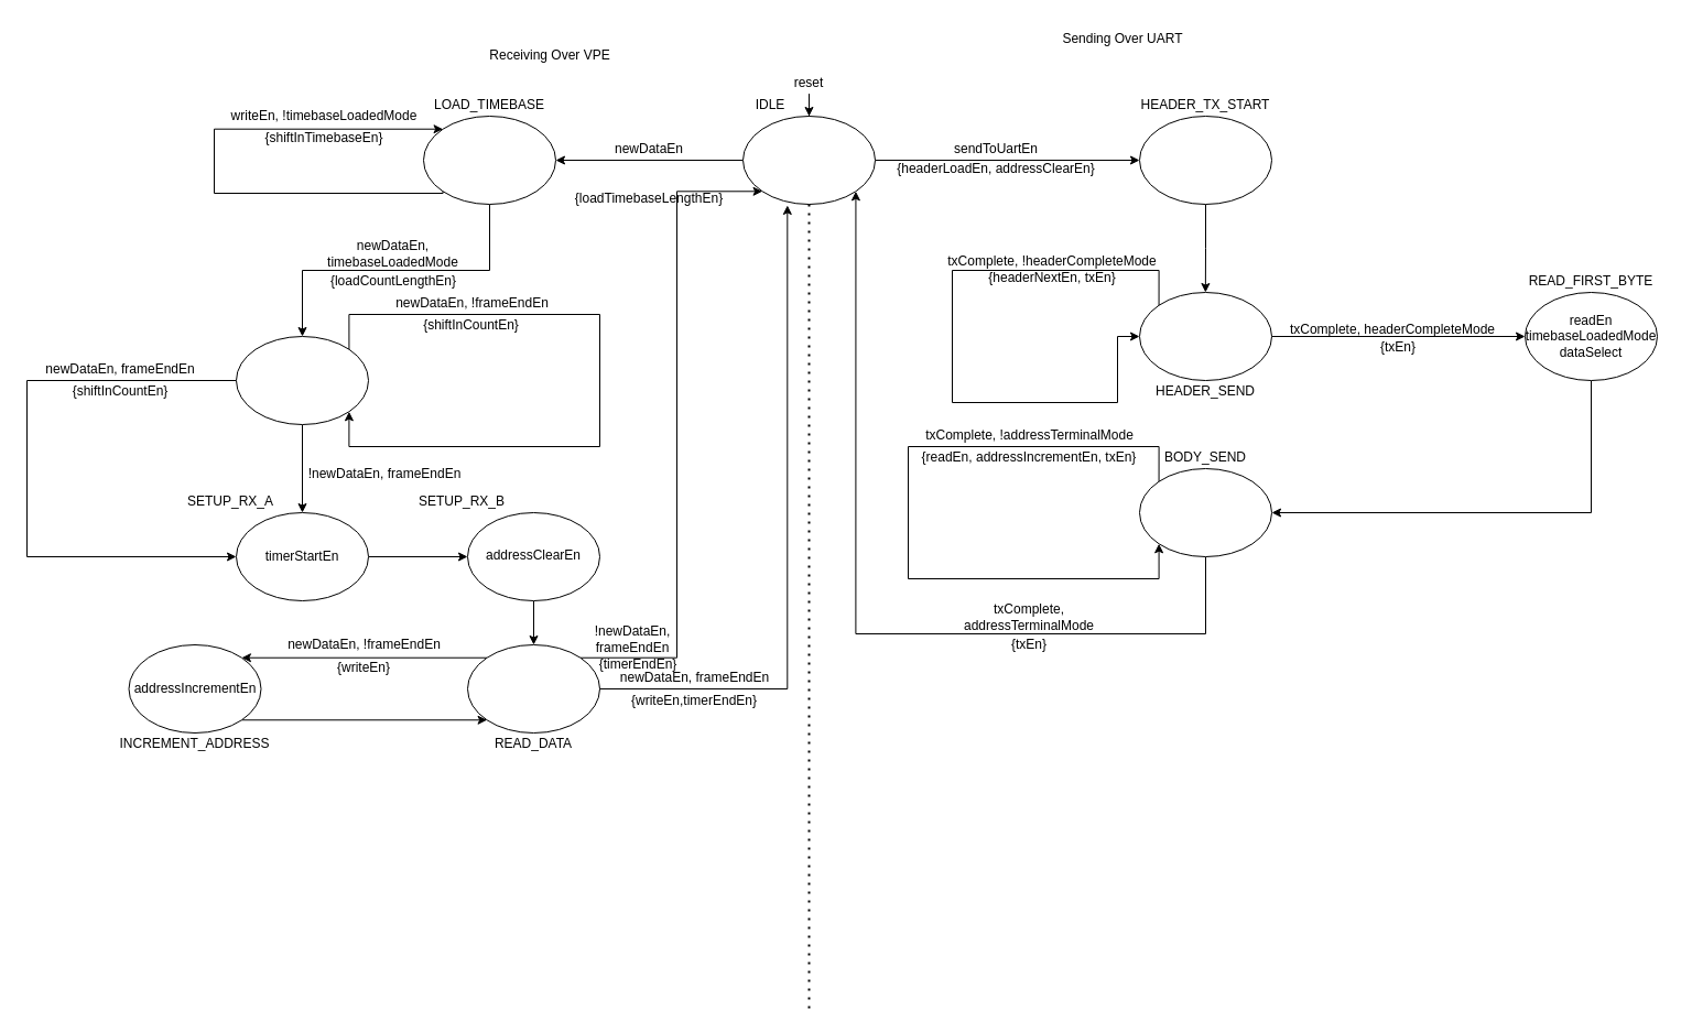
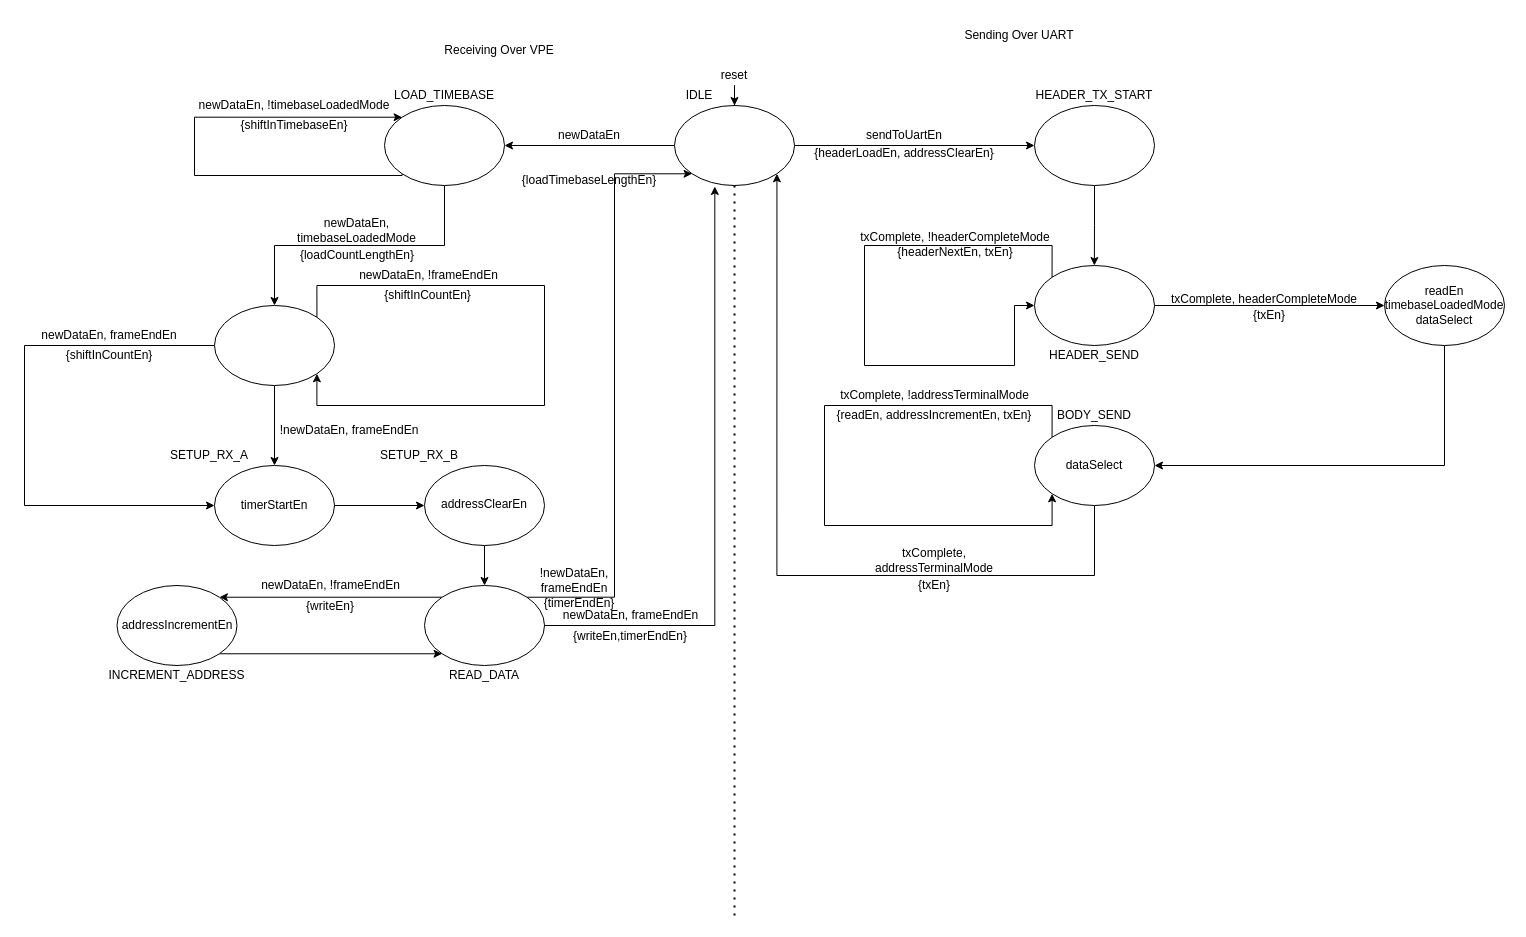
  <mxCell id="0" />
  <mxCell id="1" parent="0" />
  <mxCell id="2" style="edgeStyle=orthogonalEdgeStyle;rounded=0;orthogonalLoop=1;jettySize=auto;html=1;" edge="1" parent="1" source="4" target="11"><mxGeometry relative="1" as="geometry" /></mxCell>
  <mxCell id="3" style="edgeStyle=orthogonalEdgeStyle;rounded=0;orthogonalLoop=1;jettySize=auto;html=1;entryX=0;entryY=0.5;entryDx=0;entryDy=0;" edge="1" parent="1" source="4" target="54"><mxGeometry relative="1" as="geometry" /></mxCell>
  <mxCell id="4" value="" style="ellipse;whiteSpace=wrap;html=1;" vertex="1" parent="1"><mxGeometry x="674" y="105" width="120" height="80" as="geometry" /></mxCell>
  <mxCell id="5" value="" style="edgeStyle=orthogonalEdgeStyle;rounded=0;orthogonalLoop=1;jettySize=auto;html=1;" edge="1" parent="1" source="6" target="4"><mxGeometry relative="1" as="geometry" /></mxCell>
  <mxCell id="6" value="reset" style="text;html=1;align=center;verticalAlign=middle;whiteSpace=wrap;rounded=0;" vertex="1" parent="1"><mxGeometry x="714" width="40" height="20" as="geometry" y="65" /></mxCell>
  <mxCell id="7" value="" style="endArrow=none;dashed=1;html=1;dashPattern=1 3;strokeWidth=2;rounded=0;" edge="1" parent="1"><mxGeometry width="50" height="50" relative="1" as="geometry"><mxPoint x="734" y="915" as="sourcePoint" /><mxPoint x="734" y="185" as="targetPoint" /></mxGeometry></mxCell>
  <mxCell id="8" value="IDLE" style="text;html=1;align=center;verticalAlign=middle;whiteSpace=wrap;rounded=0;" vertex="1" parent="1"><mxGeometry x="684" y="85" width="30" height="20" as="geometry" /></mxCell>
  <mxCell id="9" value="Receiving Over VPE" style="text;html=1;align=center;verticalAlign=middle;whiteSpace=wrap;rounded=0;" vertex="1" parent="1"><mxGeometry x="439" y="35" width="120" height="30" as="geometry" /></mxCell>
  <mxCell id="10" style="edgeStyle=orthogonalEdgeStyle;rounded=0;orthogonalLoop=1;jettySize=auto;html=1;exitX=0.5;exitY=1;exitDx=0;exitDy=0;entryX=0.5;entryY=0;entryDx=0;entryDy=0;" edge="1" parent="1" source="11" target="20"><mxGeometry relative="1" as="geometry" /></mxCell>
  <mxCell id="11" value="" style="ellipse;whiteSpace=wrap;html=1;" vertex="1" parent="1"><mxGeometry x="384" y="105" width="120" height="80" as="geometry" /></mxCell>
  <mxCell id="12" value="newDataEn" style="text;html=1;align=center;verticalAlign=middle;whiteSpace=wrap;rounded=0;" vertex="1" parent="1"><mxGeometry x="559" y="125" width="60" height="20" as="geometry" /></mxCell>
  <mxCell id="13" value="{loadTimebaseLengthEn}" style="text;html=1;align=center;verticalAlign=middle;whiteSpace=wrap;rounded=0;" vertex="1" parent="1"><mxGeometry x="514" y="170" width="150" height="20" as="geometry" /></mxCell>
  <mxCell id="14" value="LOAD_TIMEBASE" style="text;html=1;align=center;verticalAlign=middle;whiteSpace=wrap;rounded=0;" vertex="1" parent="1"><mxGeometry x="394" y="85" width="100" height="20" as="geometry" /></mxCell>
  <mxCell id="15" style="edgeStyle=orthogonalEdgeStyle;rounded=0;orthogonalLoop=1;jettySize=auto;html=1;exitX=0;exitY=1;exitDx=0;exitDy=0;entryX=0;entryY=0;entryDx=0;entryDy=0;" edge="1" parent="1" source="11" target="11"><mxGeometry relative="1" as="geometry"><Array as="points"><mxPoint x="402" y="175" /><mxPoint x="194" y="175" /><mxPoint x="194" y="117" /></Array></mxGeometry></mxCell>
- <mxCell id="16" value="writeEn, !timebaseLoadedMode" style="text;html=1;align=center;verticalAlign=middle;whiteSpace=wrap;rounded=0;" vertex="1" parent="1"><mxGeometry x="194" y="95" width="200" height="20" as="geometry" /></mxCell>
+ <mxCell id="16" value="newDataEn, !timebaseLoadedMode" style="text;html=1;align=center;verticalAlign=middle;whiteSpace=wrap;rounded=0;" vertex="1" parent="1"><mxGeometry x="194" y="95" width="200" height="20" as="geometry" /></mxCell>
  <mxCell id="17" value="{shiftInTimebaseEn}" style="text;html=1;align=center;verticalAlign=middle;whiteSpace=wrap;rounded=0;" vertex="1" parent="1"><mxGeometry x="239" y="115" width="110" height="20" as="geometry" /></mxCell>
  <mxCell id="18" style="edgeStyle=orthogonalEdgeStyle;rounded=0;orthogonalLoop=1;jettySize=auto;html=1;exitX=0;exitY=0.5;exitDx=0;exitDy=0;entryX=0;entryY=0.5;entryDx=0;entryDy=0;" edge="1" parent="1" source="20" target="27"><mxGeometry relative="1" as="geometry"><Array as="points"><mxPoint x="24" y="345" /><mxPoint x="24" y="505" /></Array></mxGeometry></mxCell>
  <mxCell id="19" style="edgeStyle=orthogonalEdgeStyle;rounded=0;orthogonalLoop=1;jettySize=auto;html=1;exitX=0.5;exitY=1;exitDx=0;exitDy=0;entryX=0.5;entryY=0;entryDx=0;entryDy=0;" edge="1" parent="1" source="20" target="27"><mxGeometry relative="1" as="geometry" /></mxCell>
  <mxCell id="20" value="" style="ellipse;whiteSpace=wrap;html=1;" vertex="1" parent="1"><mxGeometry x="214" y="305" width="120" height="80" as="geometry" /></mxCell>
  <mxCell id="21" value="newDataEn, timebaseLoadedMode" style="text;html=1;align=center;verticalAlign=middle;whiteSpace=wrap;rounded=0;" vertex="1" parent="1"><mxGeometry x="294" y="215" width="125" height="30" as="geometry" /></mxCell>
  <mxCell id="22" value="{loadCountLengthEn}" style="text;html=1;align=center;verticalAlign=middle;whiteSpace=wrap;rounded=0;" vertex="1" parent="1"><mxGeometry x="296.5" y="245" width="120" height="20" as="geometry" /></mxCell>
  <mxCell id="23" value="newDataEn, !frameEndEn" style="text;html=1;align=center;verticalAlign=middle;whiteSpace=wrap;rounded=0;" vertex="1" parent="1"><mxGeometry x="351.5" y="265" width="152.5" height="20" as="geometry" /></mxCell>
  <mxCell id="24" style="edgeStyle=orthogonalEdgeStyle;rounded=0;orthogonalLoop=1;jettySize=auto;html=1;exitX=1;exitY=0;exitDx=0;exitDy=0;entryX=1;entryY=1;entryDx=0;entryDy=0;" edge="1" parent="1" source="20" target="20"><mxGeometry relative="1" as="geometry"><Array as="points"><mxPoint x="316" y="285" /><mxPoint x="544" y="285" /><mxPoint x="544" y="405" /><mxPoint x="316" y="405" /></Array></mxGeometry></mxCell>
  <mxCell id="25" value="{shiftInCountEn}" style="text;html=1;align=center;verticalAlign=middle;whiteSpace=wrap;rounded=0;" vertex="1" parent="1"><mxGeometry x="375.25" y="285" width="105" height="20" as="geometry" /></mxCell>
  <mxCell id="26" style="edgeStyle=orthogonalEdgeStyle;rounded=0;orthogonalLoop=1;jettySize=auto;html=1;exitX=1;exitY=0.5;exitDx=0;exitDy=0;entryX=0;entryY=0.5;entryDx=0;entryDy=0;" edge="1" parent="1" source="27" target="34"><mxGeometry relative="1" as="geometry" /></mxCell>
  <mxCell id="27" value="" style="ellipse;whiteSpace=wrap;html=1;" vertex="1" parent="1"><mxGeometry x="214" y="465" width="120" height="80" as="geometry" /></mxCell>
  <mxCell id="28" value="!newDataEn, frameEndEn" style="text;html=1;align=center;verticalAlign=middle;whiteSpace=wrap;rounded=0;" vertex="1" parent="1"><mxGeometry x="274" y="415" width="150" height="30" as="geometry" /></mxCell>
  <mxCell id="29" value="newDataEn, frameEndEn" style="text;html=1;align=center;verticalAlign=middle;whiteSpace=wrap;rounded=0;" vertex="1" parent="1"><mxGeometry x="34" y="325" width="150" height="20" as="geometry" /></mxCell>
  <mxCell id="30" value="{shiftInCountEn}" style="text;html=1;align=center;verticalAlign=middle;whiteSpace=wrap;rounded=0;" vertex="1" parent="1"><mxGeometry x="20.25" y="345" width="177.5" height="20" as="geometry" /></mxCell>
  <mxCell id="31" value="SETUP_RX_A" style="text;html=1;align=center;verticalAlign=middle;whiteSpace=wrap;rounded=0;" vertex="1" parent="1"><mxGeometry x="174" y="445" width="70" height="20" as="geometry" /></mxCell>
  <mxCell id="32" value="timerStartEn" style="text;html=1;align=center;verticalAlign=middle;whiteSpace=wrap;rounded=0;" vertex="1" parent="1"><mxGeometry x="239" y="495" width="70" height="20" as="geometry" /></mxCell>
  <mxCell id="33" style="edgeStyle=orthogonalEdgeStyle;rounded=0;orthogonalLoop=1;jettySize=auto;html=1;exitX=0.5;exitY=1;exitDx=0;exitDy=0;entryX=0.5;entryY=0;entryDx=0;entryDy=0;" edge="1" parent="1" source="34" target="39"><mxGeometry relative="1" as="geometry" /></mxCell>
  <mxCell id="34" value="" style="ellipse;whiteSpace=wrap;html=1;" vertex="1" parent="1"><mxGeometry x="424" y="465" width="120" height="80" as="geometry" /></mxCell>
  <mxCell id="35" value="SETUP_RX_B" style="text;html=1;align=center;verticalAlign=middle;whiteSpace=wrap;rounded=0;" vertex="1" parent="1"><mxGeometry x="384" y="445" width="70" height="20" as="geometry" /></mxCell>
  <mxCell id="36" value="addressClearEn" style="text;html=1;align=center;verticalAlign=middle;whiteSpace=wrap;rounded=0;" vertex="1" parent="1"><mxGeometry x="439" y="495" width="90" height="17.5" as="geometry" /></mxCell>
  <mxCell id="37" style="edgeStyle=orthogonalEdgeStyle;rounded=0;orthogonalLoop=1;jettySize=auto;html=1;exitX=1;exitY=0;exitDx=0;exitDy=0;entryX=0;entryY=1;entryDx=0;entryDy=0;" edge="1" parent="1" source="39" target="4"><mxGeometry relative="1" as="geometry"><Array as="points"><mxPoint x="614" y="597" /><mxPoint x="614" y="173" /></Array></mxGeometry></mxCell>
  <mxCell id="38" style="edgeStyle=orthogonalEdgeStyle;rounded=0;orthogonalLoop=1;jettySize=auto;html=1;exitX=0;exitY=0;exitDx=0;exitDy=0;entryX=1;entryY=0;entryDx=0;entryDy=0;" edge="1" parent="1" source="39" target="42"><mxGeometry relative="1" as="geometry" /></mxCell>
  <mxCell id="39" value="" style="ellipse;whiteSpace=wrap;html=1;" vertex="1" parent="1"><mxGeometry x="424" y="585" width="120" height="80" as="geometry" /></mxCell>
  <mxCell id="40" style="edgeStyle=orthogonalEdgeStyle;rounded=0;orthogonalLoop=1;jettySize=auto;html=1;exitX=1;exitY=0.5;exitDx=0;exitDy=0;entryX=0.336;entryY=1.012;entryDx=0;entryDy=0;entryPerimeter=0;" edge="1" parent="1" source="39" target="4"><mxGeometry relative="1" as="geometry" /></mxCell>
  <mxCell id="41" style="edgeStyle=orthogonalEdgeStyle;rounded=0;orthogonalLoop=1;jettySize=auto;html=1;exitX=1;exitY=1;exitDx=0;exitDy=0;entryX=0;entryY=1;entryDx=0;entryDy=0;" edge="1" parent="1" source="42" target="39"><mxGeometry relative="1" as="geometry" /></mxCell>
  <mxCell id="42" value="" style="ellipse;whiteSpace=wrap;html=1;" vertex="1" parent="1"><mxGeometry x="116.5" y="585" width="120" height="80" as="geometry" /></mxCell>
  <mxCell id="43" value="addressIncrementEn" style="text;html=1;align=center;verticalAlign=middle;whiteSpace=wrap;rounded=0;" vertex="1" parent="1"><mxGeometry x="116.5" y="612.5" width="120" height="25" as="geometry" /></mxCell>
  <mxCell id="44" value="READ_DATA" style="text;html=1;align=center;verticalAlign=middle;whiteSpace=wrap;rounded=0;" vertex="1" parent="1"><mxGeometry x="449" y="665" width="70" height="20" as="geometry" /></mxCell>
  <mxCell id="45" value="INCREMENT_ADDRESS" style="text;html=1;align=center;verticalAlign=middle;whiteSpace=wrap;rounded=0;" vertex="1" parent="1"><mxGeometry x="109" y="665" width="135" height="20" as="geometry" /></mxCell>
  <mxCell id="46" value="newDataEn, !frameEndEn" style="text;html=1;align=center;verticalAlign=middle;whiteSpace=wrap;rounded=0;" vertex="1" parent="1"><mxGeometry x="254" y="575" width="152.5" height="20" as="geometry" /></mxCell>
  <mxCell id="47" value="{writeEn}" style="text;html=1;align=center;verticalAlign=middle;whiteSpace=wrap;rounded=0;" vertex="1" parent="1"><mxGeometry x="300.25" y="595" width="60" height="22.5" as="geometry" /></mxCell>
  <mxCell id="48" value="newDataEn, frameEndEn" style="text;html=1;align=center;verticalAlign=middle;whiteSpace=wrap;rounded=0;" vertex="1" parent="1"><mxGeometry x="554" y="605" width="152.5" height="20" as="geometry" /></mxCell>
  <mxCell id="49" value="{writeEn,timerEndEn}" style="text;html=1;align=center;verticalAlign=middle;whiteSpace=wrap;rounded=0;" vertex="1" parent="1"><mxGeometry x="567.13" y="625" width="126.25" height="22.5" as="geometry" /></mxCell>
  <mxCell id="50" value="!newDataEn, frameEndEn" style="text;html=1;align=center;verticalAlign=middle;whiteSpace=wrap;rounded=0;rotation=0;" vertex="1" parent="1"><mxGeometry x="529" y="565" width="90" height="30" as="geometry" /></mxCell>
  <mxCell id="51" value="{timerEndEn}" style="text;html=1;align=center;verticalAlign=middle;whiteSpace=wrap;rounded=0;" vertex="1" parent="1"><mxGeometry x="539" y="592.5" width="80" height="20" as="geometry" /></mxCell>
  <mxCell id="52" value="Sending Over UART" style="text;html=1;align=center;verticalAlign=middle;whiteSpace=wrap;rounded=0;" vertex="1" parent="1"><mxGeometry x="954" y="20" width="130" height="30" as="geometry" /></mxCell>
  <mxCell id="53" style="edgeStyle=orthogonalEdgeStyle;rounded=0;orthogonalLoop=1;jettySize=auto;html=1;exitX=0.5;exitY=1;exitDx=0;exitDy=0;" edge="1" parent="1" source="54"><mxGeometry relative="1" as="geometry"><mxPoint x="1093.857" y="265" as="targetPoint" /></mxGeometry></mxCell>
  <mxCell id="54" value="" style="ellipse;whiteSpace=wrap;html=1;" vertex="1" parent="1"><mxGeometry x="1034" y="105" width="120" height="80" as="geometry" /></mxCell>
  <mxCell id="55" value="sendToUartEn" style="text;html=1;align=center;verticalAlign=middle;whiteSpace=wrap;rounded=0;" vertex="1" parent="1"><mxGeometry x="864" y="125" width="80" height="20" as="geometry" /></mxCell>
  <mxCell id="56" value="{headerLoadEn, addressClearEn}" style="text;html=1;align=center;verticalAlign=middle;whiteSpace=wrap;rounded=0;" vertex="1" parent="1"><mxGeometry x="804" y="145" width="200" height="15" as="geometry" /></mxCell>
  <mxCell id="57" value="HEADER_TX_START" style="text;html=1;align=center;verticalAlign=middle;whiteSpace=wrap;rounded=0;" vertex="1" parent="1"><mxGeometry x="1029" y="85" width="130" height="20" as="geometry" /></mxCell>
  <mxCell id="58" style="edgeStyle=orthogonalEdgeStyle;rounded=0;orthogonalLoop=1;jettySize=auto;html=1;exitX=1;exitY=0.5;exitDx=0;exitDy=0;" edge="1" parent="1" source="59" target="64"><mxGeometry relative="1" as="geometry" /></mxCell>
  <mxCell id="59" value="" style="ellipse;whiteSpace=wrap;html=1;" vertex="1" parent="1"><mxGeometry x="1034" y="265" width="120" height="80" as="geometry" /></mxCell>
  <mxCell id="60" value="HEADER_SEND" style="text;html=1;align=center;verticalAlign=middle;whiteSpace=wrap;rounded=0;" vertex="1" parent="1"><mxGeometry x="1044" y="345" width="100" height="20" as="geometry" /></mxCell>
  <mxCell id="61" style="edgeStyle=orthogonalEdgeStyle;rounded=0;orthogonalLoop=1;jettySize=auto;html=1;exitX=0;exitY=0;exitDx=0;exitDy=0;entryX=0;entryY=0.5;entryDx=0;entryDy=0;" edge="1" parent="1" source="59" target="59"><mxGeometry relative="1" as="geometry"><Array as="points"><mxPoint x="1052" y="245" /><mxPoint x="864" y="245" /><mxPoint x="864" y="365" /><mxPoint x="1014" y="365" /><mxPoint x="1014" y="305" /></Array></mxGeometry></mxCell>
  <mxCell id="62" value="txComplete, !headerCompleteMode&lt;div&gt;{headerNextEn, txEn}&lt;/div&gt;" style="text;html=1;align=center;verticalAlign=middle;whiteSpace=wrap;rounded=0;" vertex="1" parent="1"><mxGeometry x="856" y="229" width="198" height="30" as="geometry" /></mxCell>
  <mxCell id="63" style="edgeStyle=orthogonalEdgeStyle;rounded=0;orthogonalLoop=1;jettySize=auto;html=1;exitX=0.5;exitY=1;exitDx=0;exitDy=0;entryX=1;entryY=0.5;entryDx=0;entryDy=0;" edge="1" parent="1" source="64" target="69"><mxGeometry relative="1" as="geometry" /></mxCell>
  <mxCell id="64" value="" style="ellipse;whiteSpace=wrap;html=1;" vertex="1" parent="1"><mxGeometry x="1384" y="265" width="120" height="80" as="geometry" /></mxCell>
  <mxCell id="65" value="txComplete, headerCompleteMode" style="text;html=1;align=center;verticalAlign=middle;whiteSpace=wrap;rounded=0;" vertex="1" parent="1"><mxGeometry x="1164" y="293.75" width="200" height="11.25" as="geometry" /></mxCell>
- <mxCell id="66" value="READ_FIRST_BYTE" style="text;html=1;align=center;verticalAlign=middle;whiteSpace=wrap;rounded=0;" vertex="1" parent="1"><mxGeometry x="1384" y="245" width="120" height="20" as="geometry" /></mxCell>
  <mxCell id="67" value="readEn&lt;div&gt;timebaseLoadedMode&lt;/div&gt;&lt;div&gt;dataSelect&lt;/div&gt;" style="text;html=1;align=center;verticalAlign=middle;whiteSpace=wrap;rounded=0;" vertex="1" parent="1"><mxGeometry x="1384" y="286.09" width="120" height="37.81" as="geometry" /></mxCell>
  <mxCell id="68" style="edgeStyle=orthogonalEdgeStyle;rounded=0;orthogonalLoop=1;jettySize=auto;html=1;exitX=0.5;exitY=1;exitDx=0;exitDy=0;entryX=1;entryY=1;entryDx=0;entryDy=0;" edge="1" parent="1" source="69" target="4"><mxGeometry relative="1" as="geometry"><Array as="points"><mxPoint x="1094" y="575" /><mxPoint x="776" y="575" /></Array></mxGeometry></mxCell>
  <mxCell id="69" value="" style="ellipse;whiteSpace=wrap;html=1;" vertex="1" parent="1"><mxGeometry x="1034" y="425" width="120" height="80" as="geometry" /></mxCell>
+ <mxCell id="70" value="dataSelect" style="text;html=1;align=center;verticalAlign=middle;whiteSpace=wrap;rounded=0;" vertex="1" parent="1"><mxGeometry x="1064" y="457.5" width="60" height="15" as="geometry" /></mxCell>
  <mxCell id="71" style="edgeStyle=orthogonalEdgeStyle;rounded=0;orthogonalLoop=1;jettySize=auto;html=1;exitX=0;exitY=0;exitDx=0;exitDy=0;entryX=0;entryY=1;entryDx=0;entryDy=0;" edge="1" parent="1" source="69" target="69"><mxGeometry relative="1" as="geometry"><Array as="points"><mxPoint x="1052" y="405" /><mxPoint x="824" y="405" /><mxPoint x="824" y="525" /><mxPoint x="1052" y="525" /></Array></mxGeometry></mxCell>
  <mxCell id="72" value="BODY_SEND" style="text;html=1;align=center;verticalAlign=middle;whiteSpace=wrap;rounded=0;" vertex="1" parent="1"><mxGeometry x="1059" y="407.5" width="70" height="15" as="geometry" /></mxCell>
  <mxCell id="73" value="txComplete, addressTerminalMode" style="text;html=1;align=center;verticalAlign=middle;whiteSpace=wrap;rounded=0;" vertex="1" parent="1"><mxGeometry x="864" y="545" width="140" height="30" as="geometry" /></mxCell>
  <mxCell id="74" value="txComplete, !addressTerminalMode" style="text;html=1;align=center;verticalAlign=middle;whiteSpace=wrap;rounded=0;" vertex="1" parent="1"><mxGeometry x="836.5" y="385" width="195" height="20" as="geometry" /></mxCell>
  <mxCell id="75" value="{readEn, addressIncrementEn, txEn}" style="text;html=1;align=center;verticalAlign=middle;whiteSpace=wrap;rounded=0;" vertex="1" parent="1"><mxGeometry x="834" y="405" width="200" height="20" as="geometry" /></mxCell>
  <mxCell id="76" value="{txEn}" style="text;html=1;align=center;verticalAlign=middle;whiteSpace=wrap;rounded=0;" vertex="1" parent="1"><mxGeometry x="1244" y="305" width="50" height="20" as="geometry" /></mxCell>
  <mxCell id="77" value="{txEn}" style="text;html=1;align=center;verticalAlign=middle;whiteSpace=wrap;rounded=0;" vertex="1" parent="1"><mxGeometry x="909" y="575" width="50" height="20" as="geometry" /></mxCell>
